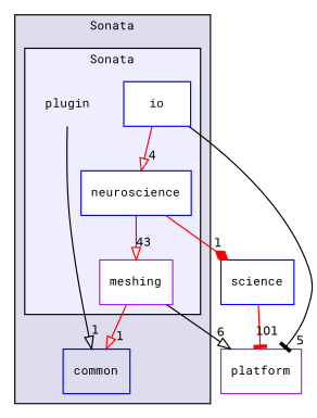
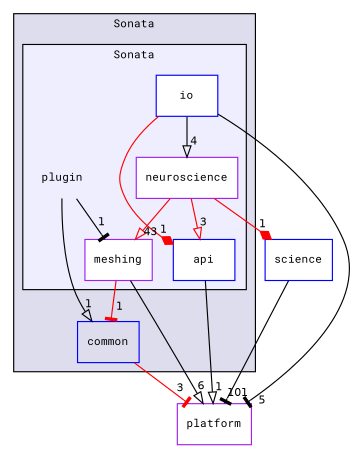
  digraph {
    compound=true
    fontname="Roboto Mono"
    node [color=purple fontname="Roboto Mono" fontsize=10 shape=box fillcolor=white style=filled]
    edge [arrowhead=onormal color=red fontname="Roboto Mono" headlabel=1 labeldistance=1.5 labelfontname=Helvetica labelfontsize=10]
    n1 [label=plugin shape=plaintext fillcolor="" style=""]
+   n2 [color=blue label=api]
    n3 [color=blue label=io]
    n4 [label=meshing]
-   n5 [color=blue label=neuroscience]
+   n5 [label=neuroscience]
    n6 [color=blue label=common fillcolor="" style=""]
    n7 [label=platform]
    n8 [color=blue label=science]
    subgraph cluster_1 {
      bgcolor="#ddddee"
      fontsize=10
      label=Sonata
      pencolor=black
      n6
      subgraph cluster_2 {
        bgcolor="#eeeeff"
        fontsize=10
        label=Sonata
        pencolor=black
        n1
+       n2
        n3
        n4
        n5
      }
    }
+   n1 -> n4 [arrowhead=tee color=black]
    n1 -> n6 [color=black]
-   n3 -> n5 [headlabel=4]
+   n2 -> n7 [color=black]
+   n3 -> n2 [arrowhead=diamond]
+   n3 -> n5 [color=black headlabel=4]
    n3 -> n7 [arrowhead=tee color=black headlabel=5]
-   n4 -> n6
+   n4 -> n6 [arrowhead=tee]
    n4 -> n7 [color=black headlabel=6]
+   n5 -> n2 [headlabel=3]
    n5 -> n4 [headlabel=43]
    n5 -> n8 [arrowhead=diamond]
-   n8 -> n7 [arrowhead=tee headlabel=101]
+   n6 -> n7 [arrowhead=tee headlabel=3]
+   n8 -> n7 [arrowhead=tee color=black headlabel=101]
  }
